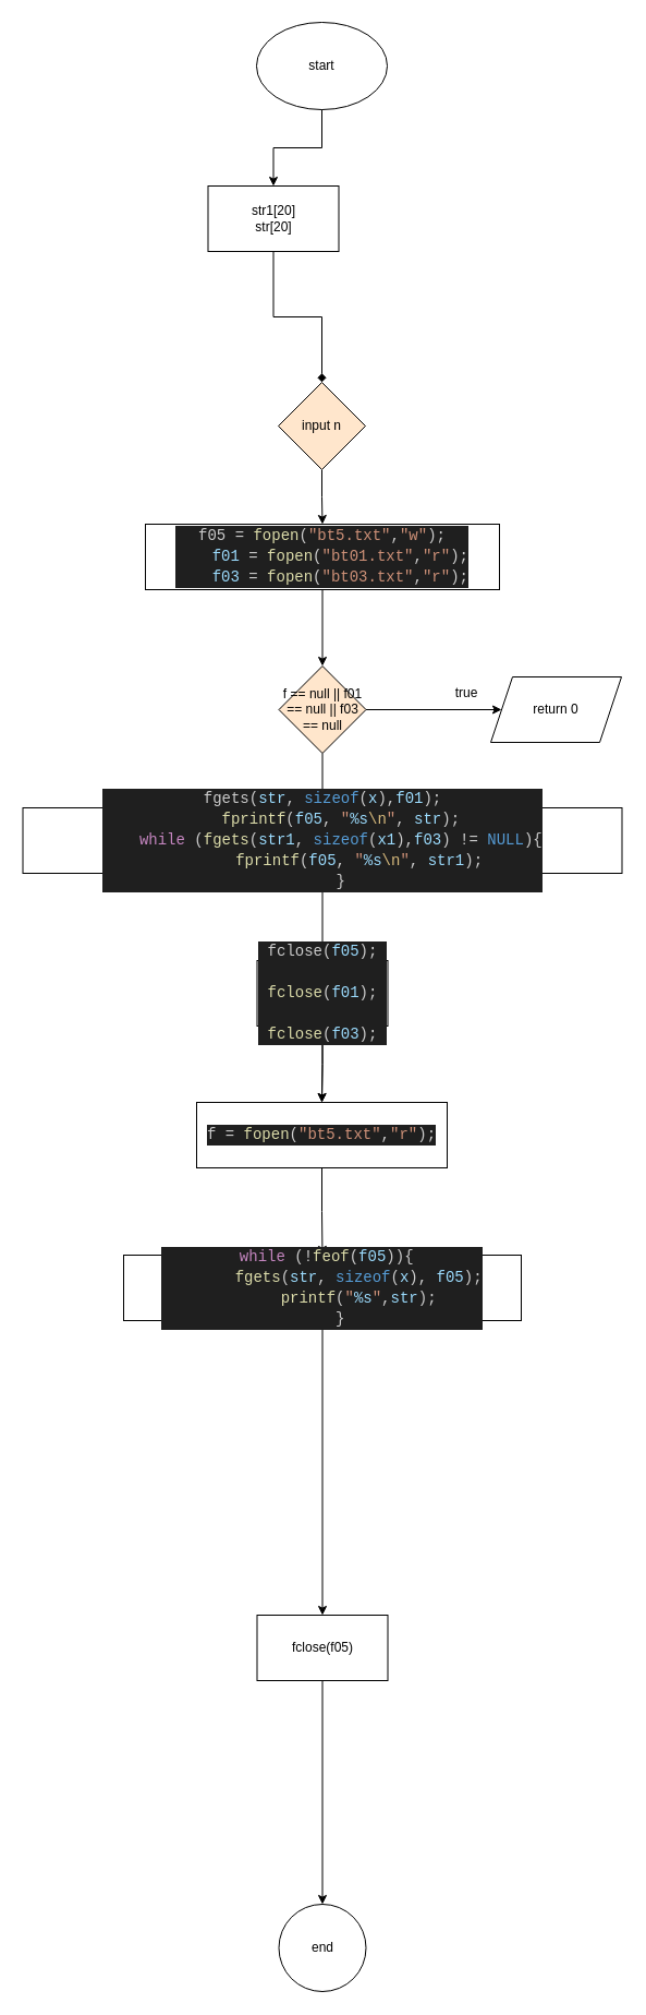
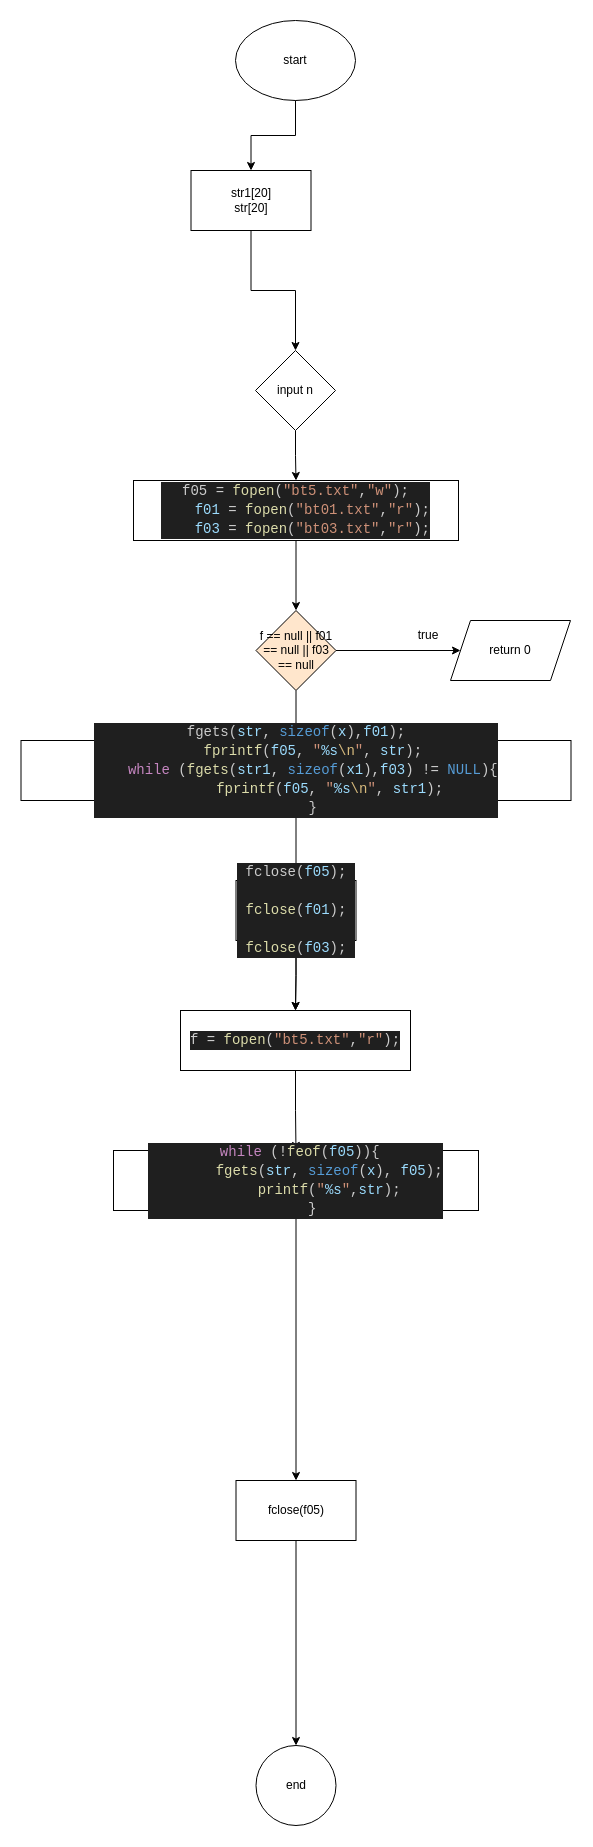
  <mxCell id="0" />
  <mxCell id="1" parent="0" />
- <mxCell id="2" value="" style="edgeStyle=orthogonalEdgeStyle;rounded=0;orthogonalLoop=1;jettySize=auto;html=1;endArrow=diamond;" parent="1" source="26" target="5" edge="1"><mxGeometry relative="1" as="geometry" /></mxCell>
+ <mxCell id="2" value="" style="edgeStyle=orthogonalEdgeStyle;rounded=0;orthogonalLoop=1;jettySize=auto;html=1;" parent="1" source="26" target="5" edge="1"><mxGeometry relative="1" as="geometry" /></mxCell>
  <mxCell id="3" value="start" style="ellipse;whiteSpace=wrap;html=1;" parent="1" vertex="1"><mxGeometry x="235" y="20" width="120" height="80" as="geometry" /></mxCell>
  <mxCell id="4" value="" style="edgeStyle=orthogonalEdgeStyle;rounded=0;orthogonalLoop=1;jettySize=auto;html=1;" parent="1" source="5" target="7" edge="1"><mxGeometry relative="1" as="geometry" /></mxCell>
- <mxCell id="5" value="input n" style="rhombus;whiteSpace=wrap;html=1;fillColor=#ffe6cc;" parent="1" vertex="1"><mxGeometry x="255" y="350" width="80" height="80" as="geometry" /></mxCell>
+ <mxCell id="5" value="input n" style="rhombus;whiteSpace=wrap;html=1;" parent="1" vertex="1"><mxGeometry x="255" y="350" width="80" height="80" as="geometry" /></mxCell>
  <mxCell id="6" value="" style="edgeStyle=orthogonalEdgeStyle;rounded=0;orthogonalLoop=1;jettySize=auto;html=1;" parent="1" source="7" target="10" edge="1"><mxGeometry relative="1" as="geometry" /></mxCell>
  <mxCell id="7" value="&lt;div style=&quot;color: rgb(204, 204, 204); background-color: rgb(31, 31, 31); font-family: Consolas, &amp;quot;Courier New&amp;quot;, monospace; font-size: 14px; line-height: 19px;&quot;&gt;&lt;div style=&quot;line-height: 19px;&quot;&gt;&lt;div&gt;f05&amp;nbsp;&lt;span style=&quot;color: #d4d4d4;&quot;&gt;=&lt;/span&gt; &lt;span style=&quot;color: #dcdcaa;&quot;&gt;fopen&lt;/span&gt;(&lt;span style=&quot;color: #ce9178;&quot;&gt;&quot;bt5.txt&quot;&lt;/span&gt;,&lt;span style=&quot;color: #ce9178;&quot;&gt;&quot;w&quot;&lt;/span&gt;);&lt;/div&gt;&lt;div&gt;&amp;nbsp; &amp;nbsp; &lt;span style=&quot;color: #9cdcfe;&quot;&gt;f01&lt;/span&gt; &lt;span style=&quot;color: #d4d4d4;&quot;&gt;=&lt;/span&gt; &lt;span style=&quot;color: #dcdcaa;&quot;&gt;fopen&lt;/span&gt;(&lt;span style=&quot;color: #ce9178;&quot;&gt;&quot;bt01.txt&quot;&lt;/span&gt;,&lt;span style=&quot;color: #ce9178;&quot;&gt;&quot;r&quot;&lt;/span&gt;);&lt;/div&gt;&lt;div&gt;&amp;nbsp; &amp;nbsp; &lt;span style=&quot;color: #9cdcfe;&quot;&gt;f03&lt;/span&gt; &lt;span style=&quot;color: #d4d4d4;&quot;&gt;=&lt;/span&gt; &lt;span style=&quot;color: #dcdcaa;&quot;&gt;fopen&lt;/span&gt;(&lt;span style=&quot;color: #ce9178;&quot;&gt;&quot;bt03.txt&quot;&lt;/span&gt;,&lt;span style=&quot;color: #ce9178;&quot;&gt;&quot;r&quot;&lt;/span&gt;);&lt;/div&gt;&lt;/div&gt;&lt;/div&gt;" style="rounded=0;whiteSpace=wrap;html=1;" parent="1" vertex="1"><mxGeometry x="133" y="480" width="325" height="60" as="geometry" /></mxCell>
  <mxCell id="8" value="" style="edgeStyle=orthogonalEdgeStyle;rounded=0;orthogonalLoop=1;jettySize=auto;html=1;" parent="1" source="10" target="11" edge="1"><mxGeometry relative="1" as="geometry" /></mxCell>
  <mxCell id="9" value="" style="edgeStyle=orthogonalEdgeStyle;rounded=0;orthogonalLoop=1;jettySize=auto;html=1;" parent="1" source="10" target="13" edge="1"><mxGeometry relative="1" as="geometry" /></mxCell>
  <mxCell id="10" value="f == null || f01 == null || f03 == null" style="rhombus;whiteSpace=wrap;html=1;rounded=0;fillColor=#ffe6cc;" parent="1" vertex="1"><mxGeometry x="255.5" y="610" width="80" height="80" as="geometry" /></mxCell>
  <mxCell id="11" value="return 0" style="shape=parallelogram;perimeter=parallelogramPerimeter;whiteSpace=wrap;html=1;fixedSize=1;" parent="1" vertex="1"><mxGeometry x="450" y="620" width="120" height="60" as="geometry" /></mxCell>
  <mxCell id="12" value="" style="edgeStyle=orthogonalEdgeStyle;rounded=0;orthogonalLoop=1;jettySize=auto;html=1;" parent="1" source="13" target="17" edge="1"><mxGeometry relative="1" as="geometry" /></mxCell>
  <mxCell id="13" value="&lt;div style=&quot;background-color: rgb(31, 31, 31); font-family: Consolas, &amp;quot;Courier New&amp;quot;, monospace; font-size: 14px; line-height: 19px;&quot;&gt;&lt;div style=&quot;line-height: 19px;&quot;&gt;&lt;div style=&quot;line-height: 19px;&quot;&gt;&lt;div style=&quot;line-height: 19px;&quot;&gt;&lt;div style=&quot;line-height: 19px;&quot;&gt;&lt;div style=&quot;&quot;&gt;&lt;span style=&quot;color: rgb(204, 204, 204);&quot;&gt;fgets(&lt;/span&gt;&lt;font color=&quot;#9cdcfe&quot;&gt;str&lt;/font&gt;&lt;font color=&quot;#cccccc&quot;&gt;, &lt;/font&gt;&lt;span style=&quot;color: rgb(86, 156, 214);&quot;&gt;sizeof&lt;/span&gt;&lt;font color=&quot;#cccccc&quot;&gt;(&lt;/font&gt;&lt;span style=&quot;color: rgb(156, 220, 254);&quot;&gt;x&lt;/span&gt;&lt;font color=&quot;#cccccc&quot;&gt;),&lt;/font&gt;&lt;span style=&quot;color: rgb(156, 220, 254);&quot;&gt;f01&lt;/span&gt;&lt;font color=&quot;#cccccc&quot;&gt;);&lt;/font&gt;&lt;/div&gt;&lt;div style=&quot;&quot;&gt;&lt;font color=&quot;#cccccc&quot;&gt;&amp;nbsp; &amp;nbsp; &lt;/font&gt;&lt;span style=&quot;color: rgb(220, 220, 170);&quot;&gt;fprintf&lt;/span&gt;&lt;font color=&quot;#cccccc&quot;&gt;(&lt;/font&gt;&lt;span style=&quot;color: rgb(156, 220, 254);&quot;&gt;f05&lt;/span&gt;&lt;font color=&quot;#cccccc&quot;&gt;, &lt;/font&gt;&lt;span style=&quot;color: rgb(206, 145, 120);&quot;&gt;&quot;&lt;/span&gt;&lt;span style=&quot;color: rgb(156, 220, 254);&quot;&gt;%s&lt;/span&gt;&lt;span style=&quot;color: rgb(215, 186, 125);&quot;&gt;\n&lt;/span&gt;&lt;span style=&quot;color: rgb(206, 145, 120);&quot;&gt;&quot;&lt;/span&gt;&lt;font color=&quot;#cccccc&quot;&gt;, &lt;/font&gt;&lt;font color=&quot;#9cdcfe&quot;&gt;str&lt;/font&gt;&lt;font color=&quot;#cccccc&quot;&gt;);&lt;/font&gt;&lt;/div&gt;&lt;div style=&quot;color: rgb(204, 204, 204);&quot;&gt;&amp;nbsp; &amp;nbsp; &lt;span style=&quot;color: #c586c0;&quot;&gt;while&lt;/span&gt; (&lt;span style=&quot;color: #dcdcaa;&quot;&gt;fgets&lt;/span&gt;(&lt;span style=&quot;color: #9cdcfe;&quot;&gt;str1&lt;/span&gt;, &lt;span style=&quot;color: #569cd6;&quot;&gt;sizeof&lt;/span&gt;(&lt;span style=&quot;color: #9cdcfe;&quot;&gt;x1&lt;/span&gt;),&lt;span style=&quot;color: #9cdcfe;&quot;&gt;f03&lt;/span&gt;) &lt;span style=&quot;color: #d4d4d4;&quot;&gt;!=&lt;/span&gt; &lt;span style=&quot;color: #569cd6;&quot;&gt;NULL&lt;/span&gt;){&lt;/div&gt;&lt;div style=&quot;&quot;&gt;&lt;span style=&quot;color: rgb(204, 204, 204);&quot;&gt;&amp;nbsp; &amp;nbsp; &amp;nbsp; &amp;nbsp; &lt;span style=&quot;color: #dcdcaa;&quot;&gt;fprintf&lt;/span&gt;(&lt;span style=&quot;color: #9cdcfe;&quot;&gt;f05&lt;/span&gt;, &lt;span style=&quot;color: #ce9178;&quot;&gt;&quot;&lt;/span&gt;&lt;span style=&quot;color: #9cdcfe;&quot;&gt;%s&lt;/span&gt;&lt;span style=&quot;color: #d7ba7d;&quot;&gt;\n&lt;/span&gt;&lt;span style=&quot;color: #ce9178;&quot;&gt;&quot;&lt;/span&gt;, &lt;/span&gt;&lt;font color=&quot;#9cdcfe&quot;&gt;str1&lt;/font&gt;&lt;font color=&quot;#cccccc&quot;&gt;);&lt;/font&gt;&lt;/div&gt;&lt;div style=&quot;color: rgb(204, 204, 204);&quot;&gt;&amp;nbsp; &amp;nbsp; }&lt;/div&gt;&lt;/div&gt;&lt;/div&gt;&lt;/div&gt;&lt;/div&gt;&lt;/div&gt;" style="rounded=0;whiteSpace=wrap;html=1;" parent="1" vertex="1"><mxGeometry x="20.5" y="740" width="550" height="60" as="geometry" /></mxCell>
  <mxCell id="14" value="true" style="text;html=1;strokeColor=none;fillColor=none;align=center;verticalAlign=middle;whiteSpace=wrap;rounded=0;" parent="1" vertex="1"><mxGeometry x="398" y="620" width="60" height="30" as="geometry" /></mxCell>
  <mxCell id="15" value="" style="edgeStyle=orthogonalEdgeStyle;rounded=0;orthogonalLoop=1;jettySize=auto;html=1;" parent="1" source="17" target="19" edge="1"><mxGeometry relative="1" as="geometry" /></mxCell>
  <mxCell id="16" value="" style="edgeStyle=orthogonalEdgeStyle;rounded=0;orthogonalLoop=1;jettySize=auto;html=1;" parent="1" source="17" target="19" edge="1"><mxGeometry relative="1" as="geometry" /></mxCell>
  <mxCell id="17" value="&lt;div style=&quot;color: rgb(204, 204, 204); background-color: rgb(31, 31, 31); font-family: Consolas, &amp;quot;Courier New&amp;quot;, monospace; font-size: 14px; line-height: 19px;&quot;&gt;&lt;div&gt;fclose(&lt;span style=&quot;color: #9cdcfe;&quot;&gt;f05&lt;/span&gt;);&lt;/div&gt;&lt;div&gt;&amp;nbsp; &amp;nbsp; &lt;span style=&quot;color: #dcdcaa;&quot;&gt;fclose&lt;/span&gt;(&lt;span style=&quot;color: #9cdcfe;&quot;&gt;f01&lt;/span&gt;);&lt;/div&gt;&lt;div&gt;&amp;nbsp; &amp;nbsp; &lt;span style=&quot;color: #dcdcaa;&quot;&gt;fclose&lt;/span&gt;(&lt;span style=&quot;color: #9cdcfe;&quot;&gt;f03&lt;/span&gt;);&lt;/div&gt;&lt;/div&gt;" style="whiteSpace=wrap;html=1;rounded=0;" parent="1" vertex="1"><mxGeometry x="235.5" y="880" width="120" height="60" as="geometry" /></mxCell>
  <mxCell id="18" value="" style="edgeStyle=orthogonalEdgeStyle;rounded=0;orthogonalLoop=1;jettySize=auto;html=1;" parent="1" source="19" target="21" edge="1"><mxGeometry relative="1" as="geometry" /></mxCell>
  <mxCell id="19" value="&lt;div style=&quot;color: rgb(204, 204, 204); background-color: rgb(31, 31, 31); font-family: Consolas, &amp;quot;Courier New&amp;quot;, monospace; font-size: 14px; line-height: 19px;&quot;&gt;f &lt;span style=&quot;color: #d4d4d4;&quot;&gt;=&lt;/span&gt; &lt;span style=&quot;color: #dcdcaa;&quot;&gt;fopen&lt;/span&gt;(&lt;span style=&quot;color: #ce9178;&quot;&gt;&quot;bt5.txt&quot;&lt;/span&gt;,&lt;span style=&quot;color: #ce9178;&quot;&gt;&quot;r&quot;&lt;/span&gt;);&lt;/div&gt;" style="whiteSpace=wrap;html=1;rounded=0;" parent="1" vertex="1"><mxGeometry x="180" y="1010" width="230" height="60" as="geometry" /></mxCell>
  <mxCell id="20" value="" style="edgeStyle=orthogonalEdgeStyle;rounded=0;orthogonalLoop=1;jettySize=auto;html=1;" parent="1" source="21" target="23" edge="1"><mxGeometry relative="1" as="geometry" /></mxCell>
  <mxCell id="21" value="&lt;br&gt;&lt;div style=&quot;color: rgb(204, 204, 204); background-color: rgb(31, 31, 31); font-family: Consolas, &amp;quot;Courier New&amp;quot;, monospace; font-weight: normal; font-size: 14px; line-height: 19px;&quot;&gt;&lt;div&gt;&lt;span style=&quot;color: #cccccc;&quot;&gt;&amp;nbsp;&lt;/span&gt;&lt;span style=&quot;color: #c586c0;&quot;&gt;while&lt;/span&gt;&lt;span style=&quot;color: #cccccc;&quot;&gt; (&lt;/span&gt;&lt;span style=&quot;color: #d4d4d4;&quot;&gt;!&lt;/span&gt;&lt;span style=&quot;color: #dcdcaa;&quot;&gt;feof&lt;/span&gt;&lt;span style=&quot;color: #cccccc;&quot;&gt;(&lt;/span&gt;&lt;span style=&quot;color: #9cdcfe;&quot;&gt;f05&lt;/span&gt;&lt;span style=&quot;color: #cccccc;&quot;&gt;)){&lt;/span&gt;&lt;/div&gt;&lt;div&gt;&lt;span style=&quot;color: #cccccc;&quot;&gt;&amp;nbsp; &amp;nbsp; &amp;nbsp; &amp;nbsp; &lt;/span&gt;&lt;span style=&quot;color: #dcdcaa;&quot;&gt;fgets&lt;/span&gt;&lt;span style=&quot;color: #cccccc;&quot;&gt;(&lt;/span&gt;&lt;span style=&quot;color: #9cdcfe;&quot;&gt;str&lt;/span&gt;&lt;span style=&quot;color: #cccccc;&quot;&gt;, &lt;/span&gt;&lt;span style=&quot;color: #569cd6;&quot;&gt;sizeof&lt;/span&gt;&lt;span style=&quot;color: #cccccc;&quot;&gt;(&lt;/span&gt;&lt;span style=&quot;color: #9cdcfe;&quot;&gt;x&lt;/span&gt;&lt;span style=&quot;color: #cccccc;&quot;&gt;), &lt;/span&gt;&lt;span style=&quot;color: #9cdcfe;&quot;&gt;f05&lt;/span&gt;&lt;span style=&quot;color: #cccccc;&quot;&gt;);&lt;/span&gt;&lt;/div&gt;&lt;div&gt;&lt;span style=&quot;color: #cccccc;&quot;&gt;&amp;nbsp; &amp;nbsp; &amp;nbsp; &amp;nbsp; &lt;/span&gt;&lt;span style=&quot;color: #dcdcaa;&quot;&gt;printf&lt;/span&gt;&lt;span style=&quot;color: #cccccc;&quot;&gt;(&lt;/span&gt;&lt;span style=&quot;color: #ce9178;&quot;&gt;&quot;&lt;/span&gt;&lt;span style=&quot;color: #9cdcfe;&quot;&gt;%s&lt;/span&gt;&lt;span style=&quot;color: #ce9178;&quot;&gt;&quot;&lt;/span&gt;&lt;span style=&quot;color: #cccccc;&quot;&gt;,&lt;/span&gt;&lt;span style=&quot;color: #9cdcfe;&quot;&gt;str&lt;/span&gt;&lt;span style=&quot;color: #cccccc;&quot;&gt;);&lt;/span&gt;&lt;/div&gt;&lt;div&gt;&lt;span style=&quot;color: #cccccc;&quot;&gt;&amp;nbsp; &amp;nbsp; }&lt;/span&gt;&lt;/div&gt;&lt;/div&gt;&lt;br&gt;" style="whiteSpace=wrap;html=1;rounded=0;" parent="1" vertex="1"><mxGeometry x="113" y="1150" width="365" height="60" as="geometry" /></mxCell>
  <mxCell id="22" value="" style="edgeStyle=orthogonalEdgeStyle;rounded=0;orthogonalLoop=1;jettySize=auto;html=1;" parent="1" source="23" target="24" edge="1"><mxGeometry relative="1" as="geometry" /></mxCell>
  <mxCell id="23" value="fclose(f05)" style="whiteSpace=wrap;html=1;rounded=0;" parent="1" vertex="1"><mxGeometry x="235.5" y="1480" width="120" height="60" as="geometry" /></mxCell>
  <mxCell id="24" value="end" style="ellipse;whiteSpace=wrap;html=1;rounded=0;" parent="1" vertex="1"><mxGeometry x="255.5" y="1745" width="80" height="80" as="geometry" /></mxCell>
  <mxCell id="25" value="" style="edgeStyle=orthogonalEdgeStyle;rounded=0;orthogonalLoop=1;jettySize=auto;html=1;" parent="1" source="3" target="26" edge="1"><mxGeometry relative="1" as="geometry"><mxPoint x="295" y="100" as="sourcePoint" /><mxPoint x="295" y="350" as="targetPoint" /></mxGeometry></mxCell>
  <mxCell id="26" value="str1[20]&lt;br&gt;str[20]" style="rounded=0;whiteSpace=wrap;html=1;" parent="1" vertex="1"><mxGeometry x="190.5" y="170" width="120" height="60" as="geometry" /></mxCell>
